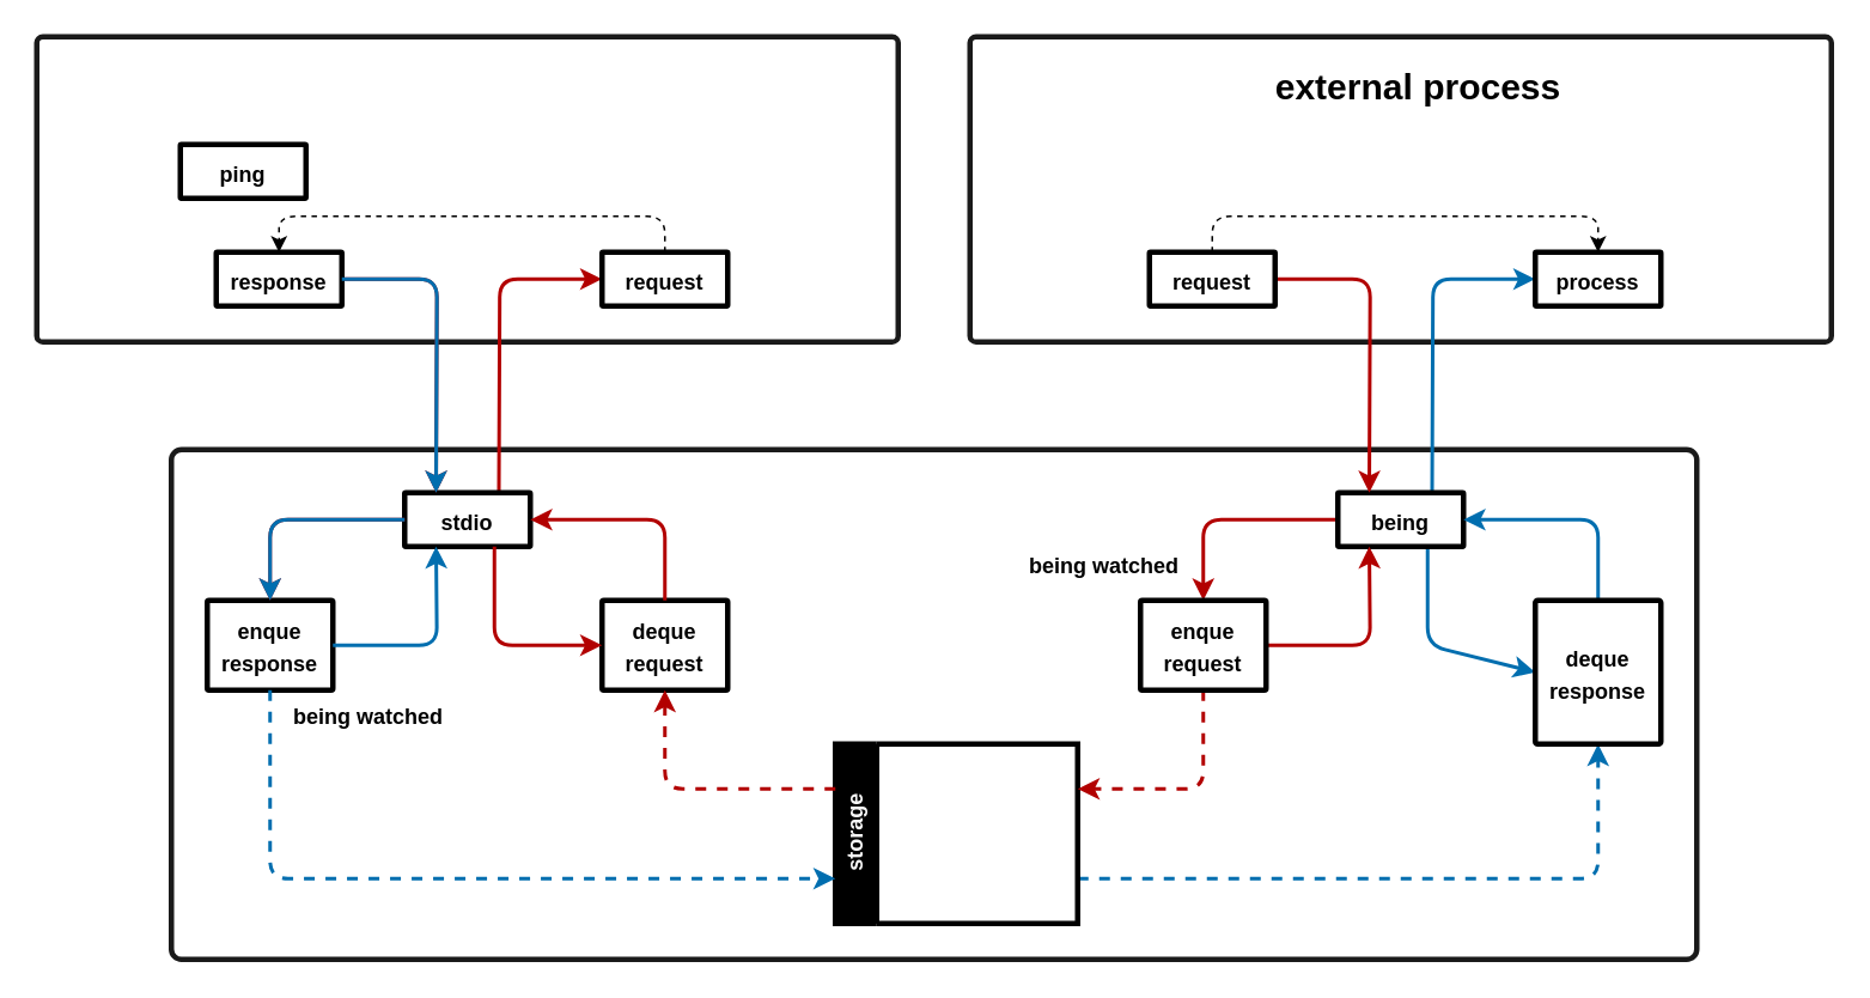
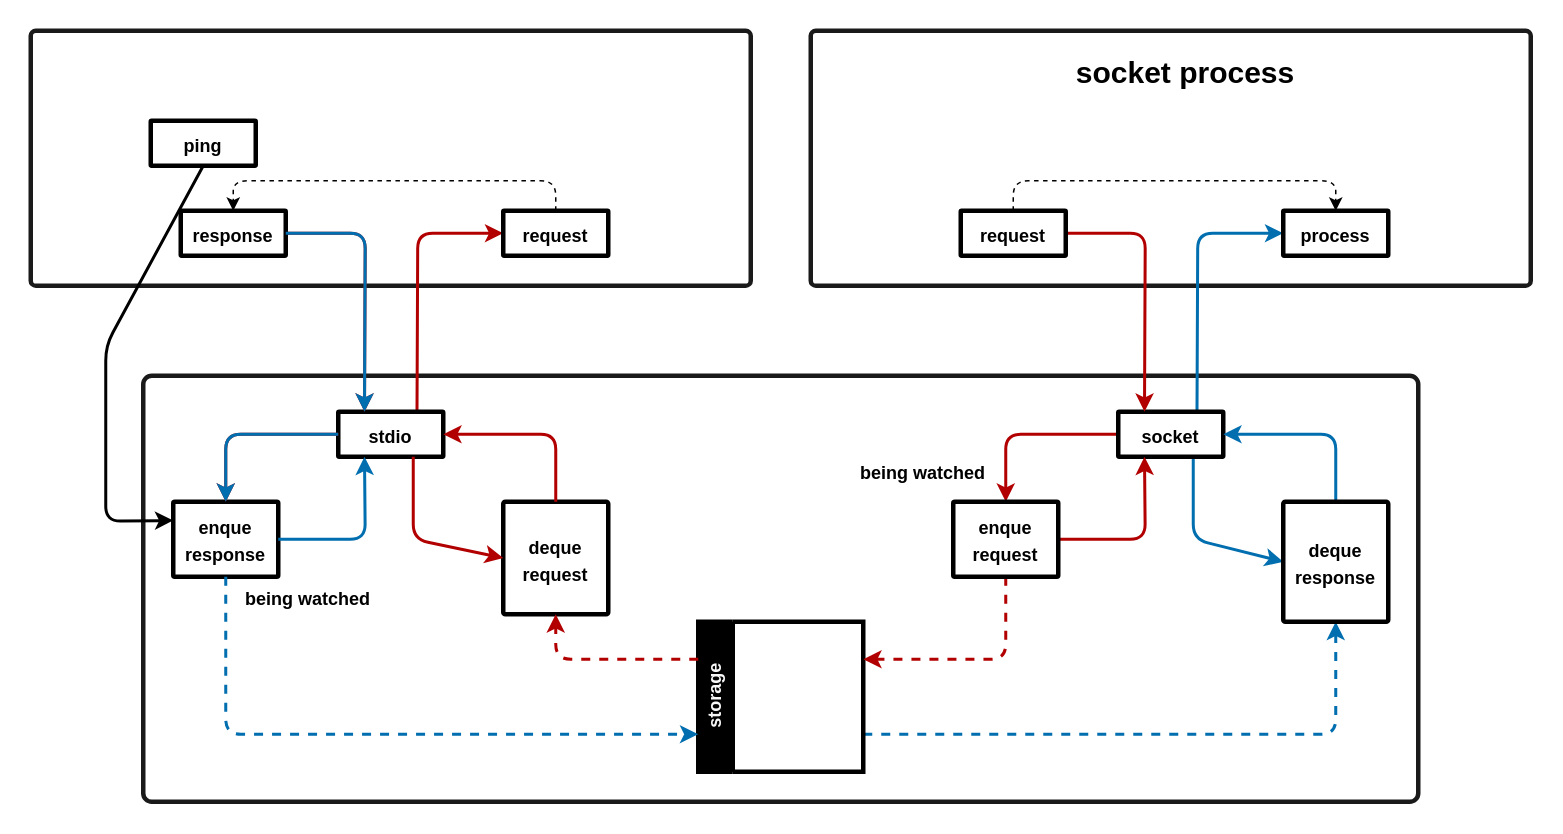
  <mxCell id="0" />
  <mxCell id="1" parent="0" />
  <mxCell id="2" value="" style="group" vertex="1" connectable="0" parent="1"><mxGeometry x="20" y="20" width="480" height="170" as="geometry" /></mxCell>
  <mxCell id="3" value="" style="rounded=1;whiteSpace=wrap;html=1;fillColor=default;arcSize=2;strokeColor=#1A1A1A;strokeWidth=3;" vertex="1" parent="2"><mxGeometry width="480" height="170" as="geometry" /></mxCell>
  <mxCell id="4" value="&lt;font style=&quot;font-size: 15px&quot;&gt;&lt;b style=&quot;font-size: 12px&quot;&gt;ping&lt;br&gt;&lt;/b&gt;&lt;/font&gt;" style="rounded=1;whiteSpace=wrap;html=1;fillColor=none;arcSize=2;strokeColor=default;strokeWidth=3;" vertex="1" parent="2"><mxGeometry x="80" y="60" width="70" height="30" as="geometry" /></mxCell>
  <mxCell id="5" value="" style="group" vertex="1" connectable="0" parent="1"><mxGeometry x="540" y="20" width="480" height="170" as="geometry" /></mxCell>
  <mxCell id="6" value="" style="rounded=1;whiteSpace=wrap;html=1;fillColor=default;arcSize=2;strokeColor=#1A1A1A;strokeWidth=3;" vertex="1" parent="5"><mxGeometry width="480" height="170" as="geometry" /></mxCell>
- <mxCell id="7" value="external process" style="text;html=1;strokeColor=none;fillColor=none;align=center;verticalAlign=middle;whiteSpace=wrap;rounded=0;fontSize=20;fontStyle=1" vertex="1" parent="5"><mxGeometry x="135" y="10.625" width="230" height="31.875" as="geometry" /></mxCell>
+ <mxCell id="7" value="socket process" style="text;html=1;strokeColor=none;fillColor=none;align=center;verticalAlign=middle;whiteSpace=wrap;rounded=0;fontSize=20;fontStyle=1" vertex="1" parent="5"><mxGeometry x="135" y="10.625" width="230" height="31.875" as="geometry" /></mxCell>
  <mxCell id="8" value="" style="rounded=1;whiteSpace=wrap;html=1;fillColor=default;arcSize=2;strokeColor=#1A1A1A;strokeWidth=3;" vertex="1" parent="1"><mxGeometry x="95" y="250" width="850" height="284" as="geometry" /></mxCell>
  <mxCell id="9" style="edgeStyle=none;html=1;exitX=0.75;exitY=0;exitDx=0;exitDy=0;strokeWidth=2;fillColor=#1ba1e2;strokeColor=#006EAF;entryX=0;entryY=0.5;entryDx=0;entryDy=0;" edge="1" parent="1" source="12" target="16"><mxGeometry relative="1" as="geometry"><mxPoint x="780" y="215" as="sourcePoint" /><mxPoint x="990" y="170" as="targetPoint" /><Array as="points"><mxPoint x="798" y="155" /></Array></mxGeometry></mxCell>
  <mxCell id="10" style="edgeStyle=none;html=1;entryX=0.5;entryY=0;entryDx=0;entryDy=0;endArrow=classic;endFill=1;strokeWidth=2;fillColor=#e51400;strokeColor=#B20000;" edge="1" parent="1" source="12" target="21"><mxGeometry relative="1" as="geometry"><Array as="points"><mxPoint x="670" y="289" /></Array></mxGeometry></mxCell>
  <mxCell id="11" style="edgeStyle=none;html=1;entryX=0;entryY=0.5;entryDx=0;entryDy=0;endArrow=classic;endFill=1;strokeWidth=2;fillColor=#1ba1e2;strokeColor=#006EAF;" edge="1" parent="1" target="23"><mxGeometry relative="1" as="geometry"><mxPoint x="795" y="304" as="sourcePoint" /><Array as="points"><mxPoint x="795" y="359" /></Array></mxGeometry></mxCell>
- <mxCell id="12" value="&lt;font style=&quot;font-size: 15px&quot;&gt;&lt;b style=&quot;font-size: 12px&quot;&gt;being&lt;br&gt;&lt;/b&gt;&lt;/font&gt;" style="rounded=1;whiteSpace=wrap;html=1;fillColor=none;arcSize=2;strokeColor=default;strokeWidth=3;" vertex="1" parent="1"><mxGeometry x="745" y="274" width="70" height="30" as="geometry" /></mxCell>
+ <mxCell id="12" value="&lt;font style=&quot;font-size: 15px&quot;&gt;&lt;b style=&quot;font-size: 12px&quot;&gt;socket&lt;br&gt;&lt;/b&gt;&lt;/font&gt;" style="rounded=1;whiteSpace=wrap;html=1;fillColor=none;arcSize=2;strokeColor=default;strokeWidth=3;" vertex="1" parent="1"><mxGeometry x="745" y="274" width="70" height="30" as="geometry" /></mxCell>
  <mxCell id="13" style="edgeStyle=none;html=1;entryX=0.25;entryY=0;entryDx=0;entryDy=0;exitX=1;exitY=0.5;exitDx=0;exitDy=0;strokeWidth=2;fillColor=#e51400;strokeColor=#B20000;" edge="1" parent="1" source="14" target="12"><mxGeometry relative="1" as="geometry"><Array as="points"><mxPoint x="763" y="155" /></Array></mxGeometry></mxCell>
  <mxCell id="14" value="&lt;font style=&quot;font-size: 15px&quot;&gt;&lt;b style=&quot;font-size: 12px&quot;&gt;request&lt;br&gt;&lt;/b&gt;&lt;/font&gt;" style="rounded=1;whiteSpace=wrap;html=1;fillColor=none;arcSize=2;strokeColor=default;strokeWidth=3;fontColor=default;" vertex="1" parent="1"><mxGeometry x="640" y="140" width="70" height="30" as="geometry" /></mxCell>
  <mxCell id="15" style="edgeStyle=none;html=1;entryX=0.5;entryY=0;entryDx=0;entryDy=0;dashed=1;endArrow=classic;endFill=1;strokeWidth=1;exitX=0.5;exitY=0;exitDx=0;exitDy=0;" edge="1" parent="1" source="14" target="16"><mxGeometry relative="1" as="geometry"><Array as="points"><mxPoint x="675" y="120" /><mxPoint x="785" y="120" /><mxPoint x="890" y="120" /></Array></mxGeometry></mxCell>
  <mxCell id="16" value="&lt;font style=&quot;font-size: 15px&quot;&gt;&lt;b style=&quot;font-size: 12px&quot;&gt;process&lt;br&gt;&lt;/b&gt;&lt;/font&gt;" style="rounded=1;whiteSpace=wrap;html=1;fillColor=none;arcSize=2;strokeColor=default;strokeWidth=3;fontColor=default;" vertex="1" parent="1"><mxGeometry x="855" y="140" width="70" height="30" as="geometry" /></mxCell>
  <mxCell id="17" style="edgeStyle=none;html=1;entryX=0.5;entryY=1;entryDx=0;entryDy=0;endArrow=classic;endFill=1;strokeWidth=2;exitX=1;exitY=0.75;exitDx=0;exitDy=0;dashed=1;fillColor=#1ba1e2;strokeColor=#006EAF;" edge="1" parent="1" source="18" target="23"><mxGeometry relative="1" as="geometry"><mxPoint x="665" y="534" as="sourcePoint" /><Array as="points"><mxPoint x="890" y="489" /></Array></mxGeometry></mxCell>
- <mxCell id="18" value="storage" style="swimlane;horizontal=0;fontSize=12;fontColor=#F7F7F7;strokeColor=default;strokeWidth=3;fillColor=#000000;whiteSpace=wrap;html=1;" vertex="1" parent="1"><mxGeometry x="465" y="414" width="135" height="100" as="geometry" /></mxCell>
+ <mxCell id="18" value="storage" style="swimlane;horizontal=0;fontSize=12;fontColor=#F7F7F7;strokeColor=default;strokeWidth=3;fillColor=#000000;whiteSpace=wrap;html=1;" vertex="1" parent="1"><mxGeometry x="465" y="414" width="110" height="100" as="geometry" /></mxCell>
  <mxCell id="19" style="edgeStyle=none;html=1;entryX=0.25;entryY=1;entryDx=0;entryDy=0;endArrow=classic;endFill=1;strokeWidth=2;exitX=1;exitY=0.5;exitDx=0;exitDy=0;fillColor=#e51400;strokeColor=#B20000;" edge="1" parent="1" source="21" target="12"><mxGeometry relative="1" as="geometry"><Array as="points"><mxPoint x="763" y="359" /></Array></mxGeometry></mxCell>
  <mxCell id="20" style="edgeStyle=none;html=1;entryX=1;entryY=0.25;entryDx=0;entryDy=0;endArrow=classic;endFill=1;strokeWidth=2;exitX=0.5;exitY=1;exitDx=0;exitDy=0;dashed=1;fillColor=#e51400;strokeColor=#B20000;" edge="1" parent="1" source="21" target="18"><mxGeometry relative="1" as="geometry"><Array as="points"><mxPoint x="670" y="439" /></Array></mxGeometry></mxCell>
  <mxCell id="21" value="&lt;font style=&quot;font-size: 15px&quot;&gt;&lt;b style=&quot;font-size: 12px&quot;&gt;enque&lt;br&gt;request&lt;br&gt;&lt;/b&gt;&lt;/font&gt;" style="rounded=1;whiteSpace=wrap;html=1;fillColor=none;arcSize=2;strokeColor=default;strokeWidth=3;fontColor=default;" vertex="1" parent="1"><mxGeometry x="635" y="334" width="70" height="50" as="geometry" /></mxCell>
  <mxCell id="22" style="edgeStyle=none;html=1;entryX=1;entryY=0.5;entryDx=0;entryDy=0;endArrow=classic;endFill=1;strokeWidth=2;exitX=0.5;exitY=0;exitDx=0;exitDy=0;fillColor=#1ba1e2;strokeColor=#006EAF;" edge="1" parent="1" source="23" target="12"><mxGeometry relative="1" as="geometry"><Array as="points"><mxPoint x="890" y="289" /></Array></mxGeometry></mxCell>
  <mxCell id="23" value="&lt;font style=&quot;font-size: 15px&quot;&gt;&lt;b style=&quot;font-size: 12px&quot;&gt;deque&lt;br&gt;response&lt;br&gt;&lt;/b&gt;&lt;/font&gt;" style="rounded=1;whiteSpace=wrap;html=1;fillColor=none;arcSize=2;strokeColor=default;strokeWidth=3;fontColor=default;" vertex="1" parent="1"><mxGeometry x="855" y="334" width="70" height="80" as="geometry" /></mxCell>
  <mxCell id="24" style="edgeStyle=none;html=1;exitX=0.75;exitY=0;exitDx=0;exitDy=0;strokeWidth=2;fillColor=#e51400;strokeColor=#B20000;entryX=0;entryY=0.5;entryDx=0;entryDy=0;" edge="1" parent="1" source="25" target="28"><mxGeometry relative="1" as="geometry"><mxPoint x="260" y="215" as="sourcePoint" /><mxPoint x="470" y="170" as="targetPoint" /><Array as="points"><mxPoint x="278" y="155" /></Array></mxGeometry></mxCell>
  <mxCell id="25" value="&lt;font style=&quot;font-size: 15px&quot;&gt;&lt;b style=&quot;font-size: 12px&quot;&gt;stdio&lt;br&gt;&lt;/b&gt;&lt;/font&gt;" style="rounded=1;whiteSpace=wrap;html=1;fillColor=none;arcSize=2;strokeColor=default;strokeWidth=3;" vertex="1" parent="1"><mxGeometry x="225" y="274" width="70" height="30" as="geometry" /></mxCell>
  <mxCell id="26" style="edgeStyle=none;html=1;entryX=0.25;entryY=0;entryDx=0;entryDy=0;exitX=1;exitY=0.5;exitDx=0;exitDy=0;strokeWidth=2;fillColor=#e51400;strokeColor=#B20000;" edge="1" parent="1" source="27" target="25"><mxGeometry relative="1" as="geometry"><Array as="points"><mxPoint x="243" y="155" /></Array></mxGeometry></mxCell>
  <mxCell id="27" value="&lt;font style=&quot;font-size: 15px&quot;&gt;&lt;b style=&quot;font-size: 12px&quot;&gt;response&lt;br&gt;&lt;/b&gt;&lt;/font&gt;" style="rounded=1;whiteSpace=wrap;html=1;fillColor=none;arcSize=2;strokeColor=default;strokeWidth=3;fontColor=default;" vertex="1" parent="1"><mxGeometry x="120" y="140" width="70" height="30" as="geometry" /></mxCell>
  <mxCell id="28" value="&lt;font style=&quot;font-size: 15px&quot;&gt;&lt;b style=&quot;font-size: 12px&quot;&gt;request&lt;br&gt;&lt;/b&gt;&lt;/font&gt;" style="rounded=1;whiteSpace=wrap;html=1;fillColor=none;arcSize=2;strokeColor=default;strokeWidth=3;fontColor=default;" vertex="1" parent="1"><mxGeometry x="335" y="140" width="70" height="30" as="geometry" /></mxCell>
  <mxCell id="29" value="&lt;font style=&quot;font-size: 15px&quot;&gt;&lt;b style=&quot;font-size: 12px&quot;&gt;enque&lt;br&gt;response&lt;br&gt;&lt;/b&gt;&lt;/font&gt;" style="rounded=1;whiteSpace=wrap;html=1;fillColor=none;arcSize=2;strokeColor=default;strokeWidth=3;fontColor=default;" vertex="1" parent="1"><mxGeometry x="115" y="334" width="70" height="50" as="geometry" /></mxCell>
- <mxCell id="30" value="&lt;font style=&quot;font-size: 15px&quot;&gt;&lt;b style=&quot;font-size: 12px&quot;&gt;deque&lt;br&gt;request&lt;br&gt;&lt;/b&gt;&lt;/font&gt;" style="rounded=1;whiteSpace=wrap;html=1;fillColor=none;arcSize=2;strokeColor=default;strokeWidth=3;fontColor=default;" vertex="1" parent="1"><mxGeometry x="335" y="334" width="70" height="50" as="geometry" /></mxCell>
+ <mxCell id="30" value="&lt;font style=&quot;font-size: 15px&quot;&gt;&lt;b style=&quot;font-size: 12px&quot;&gt;deque&lt;br&gt;request&lt;br&gt;&lt;/b&gt;&lt;/font&gt;" style="rounded=1;whiteSpace=wrap;html=1;fillColor=none;arcSize=2;strokeColor=default;strokeWidth=3;fontColor=default;" vertex="1" parent="1"><mxGeometry x="335" y="334" width="70" height="75" as="geometry" /></mxCell>
  <mxCell id="31" style="edgeStyle=none;html=1;entryX=0.5;entryY=0;entryDx=0;entryDy=0;dashed=1;endArrow=classic;endFill=1;strokeWidth=1;exitX=0.5;exitY=0;exitDx=0;exitDy=0;" edge="1" parent="1" source="28" target="27"><mxGeometry relative="1" as="geometry"><mxPoint x="305" y="120" as="sourcePoint" /><mxPoint x="520" y="120" as="targetPoint" /><Array as="points"><mxPoint x="370" y="120" /><mxPoint x="155" y="120" /></Array></mxGeometry></mxCell>
+ <mxCell id="32" style="edgeStyle=none;html=1;endArrow=classic;endFill=1;strokeWidth=2;exitX=0.5;exitY=1;exitDx=0;exitDy=0;entryX=0;entryY=0.25;entryDx=0;entryDy=0;" edge="1" parent="1" source="4" target="29"><mxGeometry relative="1" as="geometry"><mxPoint x="5" y="300" as="targetPoint" /><Array as="points"><mxPoint x="70" y="230" /><mxPoint x="70" y="347" /></Array></mxGeometry></mxCell>
  <mxCell id="33" style="edgeStyle=none;html=1;entryX=0.5;entryY=0;entryDx=0;entryDy=0;endArrow=classic;endFill=1;strokeWidth=2;fillColor=#e51400;strokeColor=#B20000;" edge="1" parent="1" source="25" target="29"><mxGeometry relative="1" as="geometry"><Array as="points"><mxPoint x="150" y="289" /></Array></mxGeometry></mxCell>
  <mxCell id="34" style="edgeStyle=none;html=1;entryX=0;entryY=0.5;entryDx=0;entryDy=0;endArrow=classic;endFill=1;strokeWidth=2;fillColor=#e51400;strokeColor=#B20000;" edge="1" parent="1" target="30"><mxGeometry relative="1" as="geometry"><mxPoint x="275" y="304" as="sourcePoint" /><Array as="points"><mxPoint x="275" y="359" /></Array></mxGeometry></mxCell>
  <mxCell id="35" style="edgeStyle=none;html=1;entryX=0.25;entryY=1;entryDx=0;entryDy=0;endArrow=classic;endFill=1;strokeWidth=2;exitX=1;exitY=0.5;exitDx=0;exitDy=0;fillColor=#1ba1e2;strokeColor=#006EAF;" edge="1" parent="1" source="29" target="25"><mxGeometry relative="1" as="geometry"><Array as="points"><mxPoint x="243" y="359" /></Array></mxGeometry></mxCell>
  <mxCell id="36" style="edgeStyle=none;html=1;entryX=1;entryY=0.5;entryDx=0;entryDy=0;endArrow=classic;endFill=1;strokeWidth=2;exitX=0.5;exitY=0;exitDx=0;exitDy=0;fillColor=#e51400;strokeColor=#B20000;" edge="1" parent="1" source="30" target="25"><mxGeometry relative="1" as="geometry"><Array as="points"><mxPoint x="370" y="289" /></Array></mxGeometry></mxCell>
  <mxCell id="37" style="edgeStyle=none;html=1;exitX=0;exitY=0.25;exitDx=0;exitDy=0;entryX=0.5;entryY=1;entryDx=0;entryDy=0;dashed=1;endArrow=classic;endFill=1;strokeWidth=2;fillColor=#e51400;strokeColor=#B20000;" edge="1" parent="1" source="18" target="30"><mxGeometry relative="1" as="geometry"><Array as="points"><mxPoint x="370" y="439" /></Array></mxGeometry></mxCell>
  <mxCell id="38" style="edgeStyle=none;html=1;entryX=0;entryY=0.75;entryDx=0;entryDy=0;dashed=1;endArrow=classic;endFill=1;strokeWidth=2;exitX=0.5;exitY=1;exitDx=0;exitDy=0;fillColor=#1ba1e2;strokeColor=#006EAF;" edge="1" parent="1" source="29" target="18"><mxGeometry relative="1" as="geometry"><Array as="points"><mxPoint x="150" y="489" /></Array></mxGeometry></mxCell>
  <mxCell id="39" value="being watched" style="text;html=1;strokeColor=none;fillColor=none;align=center;verticalAlign=middle;whiteSpace=wrap;rounded=0;fontStyle=1" vertex="1" parent="1"><mxGeometry x="155" y="384" width="100" height="30" as="geometry" /></mxCell>
  <mxCell id="40" value="being watched" style="text;html=1;strokeColor=none;fillColor=none;align=center;verticalAlign=middle;whiteSpace=wrap;rounded=0;fontStyle=1" vertex="1" parent="1"><mxGeometry x="565" y="300" width="100" height="30" as="geometry" /></mxCell>
  <mxCell id="41" style="edgeStyle=none;html=1;entryX=0.25;entryY=0;entryDx=0;entryDy=0;exitX=1;exitY=0.5;exitDx=0;exitDy=0;strokeWidth=2;fillColor=#1ba1e2;strokeColor=#006EAF;" edge="1" parent="1"><mxGeometry relative="1" as="geometry"><Array as="points"><mxPoint x="243" y="155" /></Array><mxPoint x="190" y="155" as="sourcePoint" /><mxPoint x="242.5" y="274" as="targetPoint" /></mxGeometry></mxCell>
  <mxCell id="42" style="edgeStyle=none;html=1;entryX=0.5;entryY=0;entryDx=0;entryDy=0;endArrow=classic;endFill=1;strokeWidth=2;fillColor=#1ba1e2;strokeColor=#006EAF;" edge="1" parent="1"><mxGeometry relative="1" as="geometry"><Array as="points"><mxPoint x="150" y="289" /></Array><mxPoint x="225" y="289" as="sourcePoint" /><mxPoint x="150" y="334" as="targetPoint" /></mxGeometry></mxCell>
